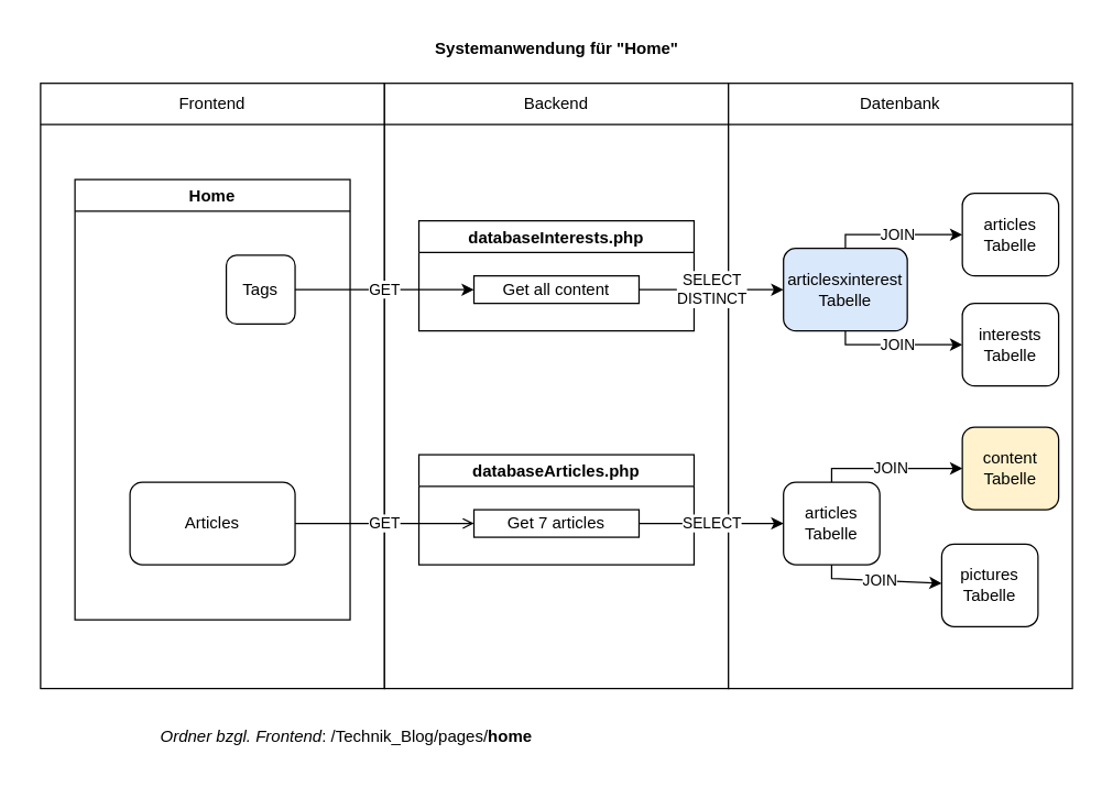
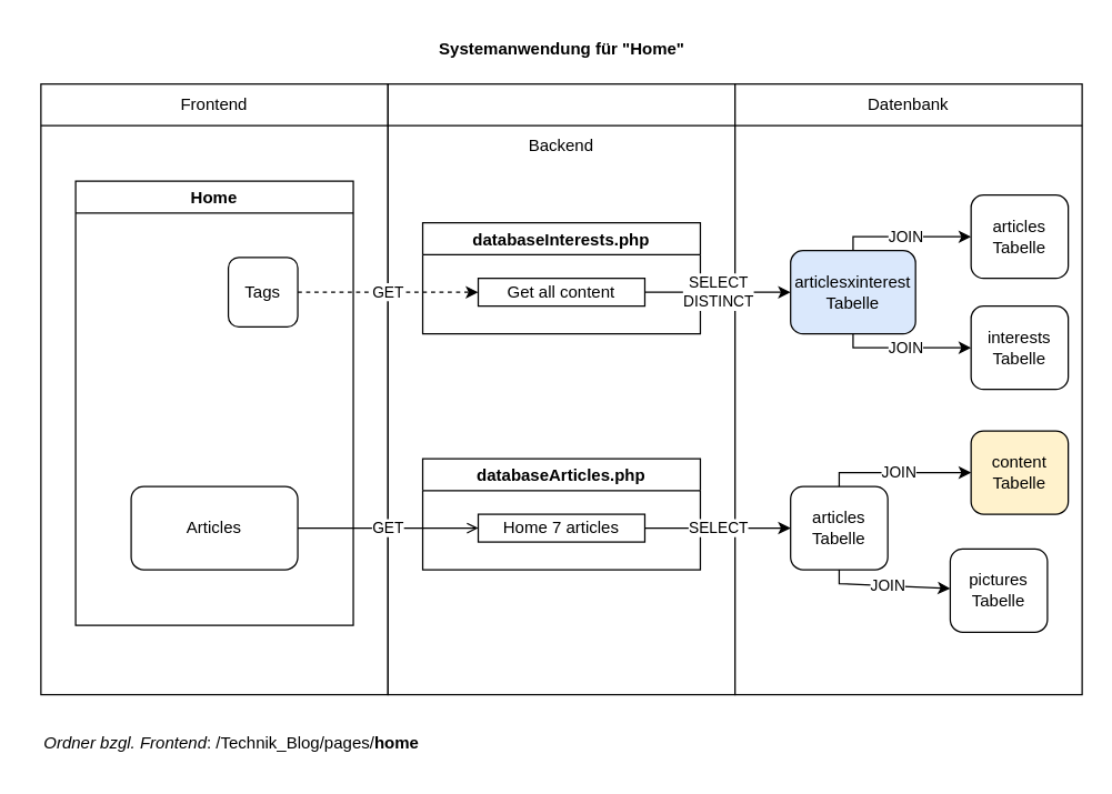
  <mxCell id="0" />
  <mxCell id="1" parent="0" />
  <mxCell id="2" value="Systemanwendung für &quot;Home&quot;" style="text;html=1;strokeColor=none;fillColor=none;align=center;verticalAlign=middle;whiteSpace=wrap;rounded=0;fontStyle=1" parent="1" vertex="1"><mxGeometry x="310.5" y="20" width="187" height="30" as="geometry" /></mxCell>
  <mxCell id="3" value="" style="rounded=0;whiteSpace=wrap;html=1;labelPosition=center;verticalLabelPosition=top;align=center;verticalAlign=bottom;spacingTop=0;" parent="1" vertex="1"><mxGeometry x="29" y="60" width="250" height="440" as="geometry" /></mxCell>
  <mxCell id="4" value="" style="rounded=0;whiteSpace=wrap;html=1;" parent="1" vertex="1"><mxGeometry x="279" y="60" width="250" height="440" as="geometry" /></mxCell>
  <mxCell id="5" value="" style="rounded=0;whiteSpace=wrap;html=1;" parent="1" vertex="1"><mxGeometry x="529" y="60" width="250" height="440" as="geometry" /></mxCell>
  <mxCell id="6" value="Frontend" style="text;html=1;strokeColor=none;fillColor=none;align=center;verticalAlign=middle;whiteSpace=wrap;rounded=0;" parent="1" vertex="1"><mxGeometry x="124" y="60" width="60" height="30" as="geometry" /></mxCell>
  <mxCell id="7" value="Datenbank" style="text;html=1;strokeColor=none;fillColor=none;align=center;verticalAlign=middle;whiteSpace=wrap;rounded=0;" parent="1" vertex="1"><mxGeometry x="624" y="60" width="60" height="30" as="geometry" /></mxCell>
- <mxCell id="8" value="Backend" style="text;html=1;strokeColor=none;fillColor=none;align=center;verticalAlign=middle;whiteSpace=wrap;rounded=0;" parent="1" vertex="1"><mxGeometry x="374" y="60" width="60" height="30" as="geometry" /></mxCell>
+ <mxCell id="8" value="Backend" style="text;html=1;strokeColor=none;fillColor=none;align=center;verticalAlign=middle;whiteSpace=wrap;rounded=0;" parent="1" vertex="1"><mxGeometry x="374" y="90" width="60" height="30" as="geometry" /></mxCell>
  <mxCell id="9" value="" style="endArrow=none;html=1;rounded=0;" parent="1" edge="1"><mxGeometry width="50" height="50" relative="1" as="geometry"><mxPoint x="29" y="90" as="sourcePoint" /><mxPoint x="779" y="90" as="targetPoint" /></mxGeometry></mxCell>
  <mxCell id="10" value="Home" style="swimlane;" parent="1" vertex="1"><mxGeometry x="54" y="130" width="200" height="320" as="geometry" /></mxCell>
  <mxCell id="11" value="Tags" style="rounded=1;whiteSpace=wrap;html=1;" parent="10" vertex="1"><mxGeometry x="110" y="55" width="50" height="50" as="geometry" /></mxCell>
  <mxCell id="12" value="Articles" style="rounded=1;whiteSpace=wrap;html=1;" parent="10" vertex="1"><mxGeometry x="40" y="220" width="120" height="60" as="geometry" /></mxCell>
- <mxCell id="13" value="&lt;i&gt;Ordner bzgl. Frontend&lt;/i&gt;: /Technik_Blog/pages/&lt;b&gt;home&lt;/b&gt;" style="text;html=1;align=center;verticalAlign=middle;resizable=0;points=[];autosize=1;strokeColor=none;fillColor=none;" parent="1" vertex="1"><mxGeometry x="105.5" y="520" width="290" height="30" as="geometry" /></mxCell>
+ <mxCell id="13" value="&lt;i&gt;Ordner bzgl. Frontend&lt;/i&gt;: /Technik_Blog/pages/&lt;b&gt;home&lt;/b&gt;" style="text;html=1;align=center;verticalAlign=middle;resizable=0;points=[];autosize=1;strokeColor=none;fillColor=none;" parent="1" vertex="1"><mxGeometry x="20.5" y="520" width="290" height="30" as="geometry" /></mxCell>
  <mxCell id="14" value="databaseArticles.php" style="swimlane;" parent="1" vertex="1"><mxGeometry x="304" y="330" width="200" height="80" as="geometry" /></mxCell>
- <mxCell id="15" value="Get 7 articles" style="rounded=0;whiteSpace=wrap;html=1;" parent="14" vertex="1"><mxGeometry x="40" y="40" width="120" height="20" as="geometry" /></mxCell>
+ <mxCell id="15" value="Home 7 articles" style="rounded=0;whiteSpace=wrap;html=1;" parent="14" vertex="1"><mxGeometry x="40" y="40" width="120" height="20" as="geometry" /></mxCell>
  <mxCell id="16" value="databaseInterests.php" style="swimlane;" parent="1" vertex="1"><mxGeometry x="304" y="160" width="200" height="80" as="geometry" /></mxCell>
  <mxCell id="17" value="Get all content" style="rounded=0;whiteSpace=wrap;html=1;" parent="16" vertex="1"><mxGeometry x="40" y="40" width="120" height="20" as="geometry" /></mxCell>
- <mxCell id="18" value="GET" style="endArrow=classic;html=1;rounded=0;exitX=1;exitY=0.5;exitDx=0;exitDy=0;entryX=0;entryY=0.5;entryDx=0;entryDy=0;" parent="1" source="11" target="17" edge="1"><mxGeometry width="50" height="50" relative="1" as="geometry"><mxPoint x="319" y="330" as="sourcePoint" /><mxPoint x="369" y="280" as="targetPoint" /></mxGeometry></mxCell>
+ <mxCell id="18" value="GET" style="endArrow=classic;html=1;rounded=0;exitX=1;exitY=0.5;exitDx=0;exitDy=0;entryX=0;entryY=0.5;entryDx=0;entryDy=0;dashed=1;" parent="1" source="11" target="17" edge="1"><mxGeometry width="50" height="50" relative="1" as="geometry"><mxPoint x="319" y="330" as="sourcePoint" /><mxPoint x="369" y="280" as="targetPoint" /></mxGeometry></mxCell>
  <mxCell id="19" value="GET" style="endArrow=open;html=1;rounded=0;exitX=1;exitY=0.5;exitDx=0;exitDy=0;entryX=0;entryY=0.5;entryDx=0;entryDy=0;" parent="1" source="12" target="15" edge="1"><mxGeometry width="50" height="50" relative="1" as="geometry"><mxPoint x="319" y="330" as="sourcePoint" /><mxPoint x="369" y="280" as="targetPoint" /></mxGeometry></mxCell>
  <mxCell id="20" value="articlesxinterest Tabelle" style="rounded=1;whiteSpace=wrap;html=1;fillColor=#dae8fc;" vertex="1" parent="1"><mxGeometry x="569" y="180" width="90" height="60" as="geometry" /></mxCell>
  <mxCell id="21" value="articles Tabelle" style="rounded=1;whiteSpace=wrap;html=1;" vertex="1" parent="1"><mxGeometry x="699" y="140" width="70" height="60" as="geometry" /></mxCell>
  <mxCell id="22" value="interests Tabelle" style="rounded=1;whiteSpace=wrap;html=1;" vertex="1" parent="1"><mxGeometry x="699" y="220" width="70" height="60" as="geometry" /></mxCell>
  <mxCell id="23" value="articles Tabelle" style="rounded=1;whiteSpace=wrap;html=1;" vertex="1" parent="1"><mxGeometry x="569" y="350" width="70" height="60" as="geometry" /></mxCell>
  <mxCell id="24" value="content Tabelle" style="rounded=1;whiteSpace=wrap;html=1;fillColor=#fff2cc;" vertex="1" parent="1"><mxGeometry x="699" y="310" width="70" height="60" as="geometry" /></mxCell>
  <mxCell id="25" value="pictures Tabelle" style="rounded=1;whiteSpace=wrap;html=1;" vertex="1" parent="1"><mxGeometry x="684" y="395" width="70" height="60" as="geometry" /></mxCell>
  <mxCell id="26" value="JOIN" style="endArrow=classic;html=1;rounded=0;exitX=0.5;exitY=0;exitDx=0;exitDy=0;" edge="1" parent="1" source="23" target="24"><mxGeometry width="50" height="50" relative="1" as="geometry"><mxPoint x="449" y="360" as="sourcePoint" /><mxPoint x="499" y="310" as="targetPoint" /><Array as="points"><mxPoint x="604" y="340" /></Array></mxGeometry></mxCell>
  <mxCell id="27" value="JOIN" style="endArrow=classic;html=1;rounded=0;exitX=0.5;exitY=1;exitDx=0;exitDy=0;" edge="1" parent="1" source="23" target="25"><mxGeometry width="50" height="50" relative="1" as="geometry"><mxPoint x="449" y="360" as="sourcePoint" /><mxPoint x="499" y="310" as="targetPoint" /><Array as="points"><mxPoint x="604" y="420" /></Array></mxGeometry></mxCell>
  <mxCell id="28" value="JOIN" style="endArrow=classic;html=1;rounded=0;exitX=0.5;exitY=1;exitDx=0;exitDy=0;entryX=0;entryY=0.5;entryDx=0;entryDy=0;" edge="1" parent="1" source="20" target="22"><mxGeometry width="50" height="50" relative="1" as="geometry"><mxPoint x="449" y="360" as="sourcePoint" /><mxPoint x="499" y="310" as="targetPoint" /><Array as="points"><mxPoint x="614" y="250" /></Array></mxGeometry></mxCell>
  <mxCell id="29" value="JOIN" style="endArrow=classic;html=1;rounded=0;exitX=0.5;exitY=0;exitDx=0;exitDy=0;" edge="1" parent="1" source="20" target="21"><mxGeometry width="50" height="50" relative="1" as="geometry"><mxPoint x="539" y="240" as="sourcePoint" /><mxPoint x="589" y="190" as="targetPoint" /><Array as="points"><mxPoint x="614" y="170" /></Array></mxGeometry></mxCell>
  <mxCell id="30" value="SELECT &lt;br&gt;DISTINCT" style="endArrow=classic;html=1;rounded=0;exitX=1;exitY=0.5;exitDx=0;exitDy=0;entryX=0;entryY=0.5;entryDx=0;entryDy=0;" edge="1" parent="1" source="17" target="20"><mxGeometry width="50" height="50" relative="1" as="geometry"><mxPoint x="469" y="340" as="sourcePoint" /><mxPoint x="519" y="290" as="targetPoint" /></mxGeometry></mxCell>
  <mxCell id="31" value="SELECT" style="endArrow=classic;html=1;rounded=0;exitX=1;exitY=0.5;exitDx=0;exitDy=0;entryX=0;entryY=0.5;entryDx=0;entryDy=0;" edge="1" parent="1" source="15" target="23"><mxGeometry width="50" height="50" relative="1" as="geometry"><mxPoint x="469" y="340" as="sourcePoint" /><mxPoint x="519" y="290" as="targetPoint" /></mxGeometry></mxCell>
